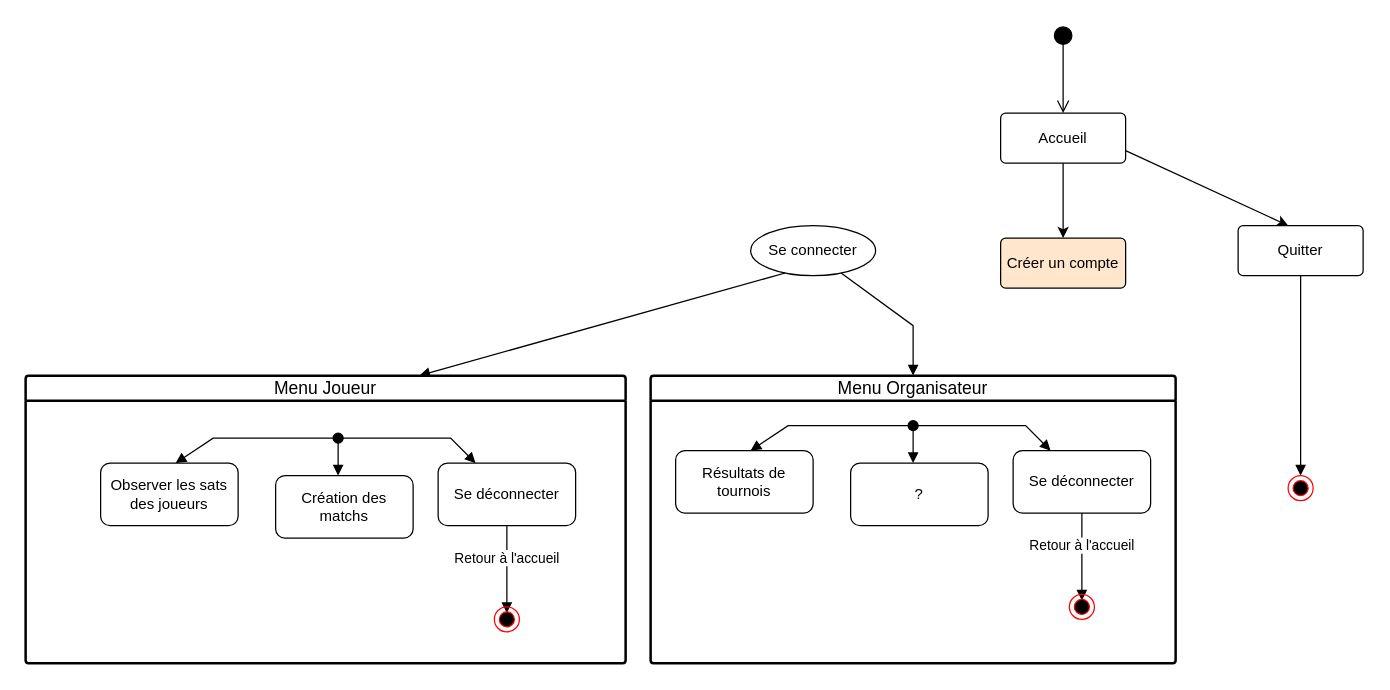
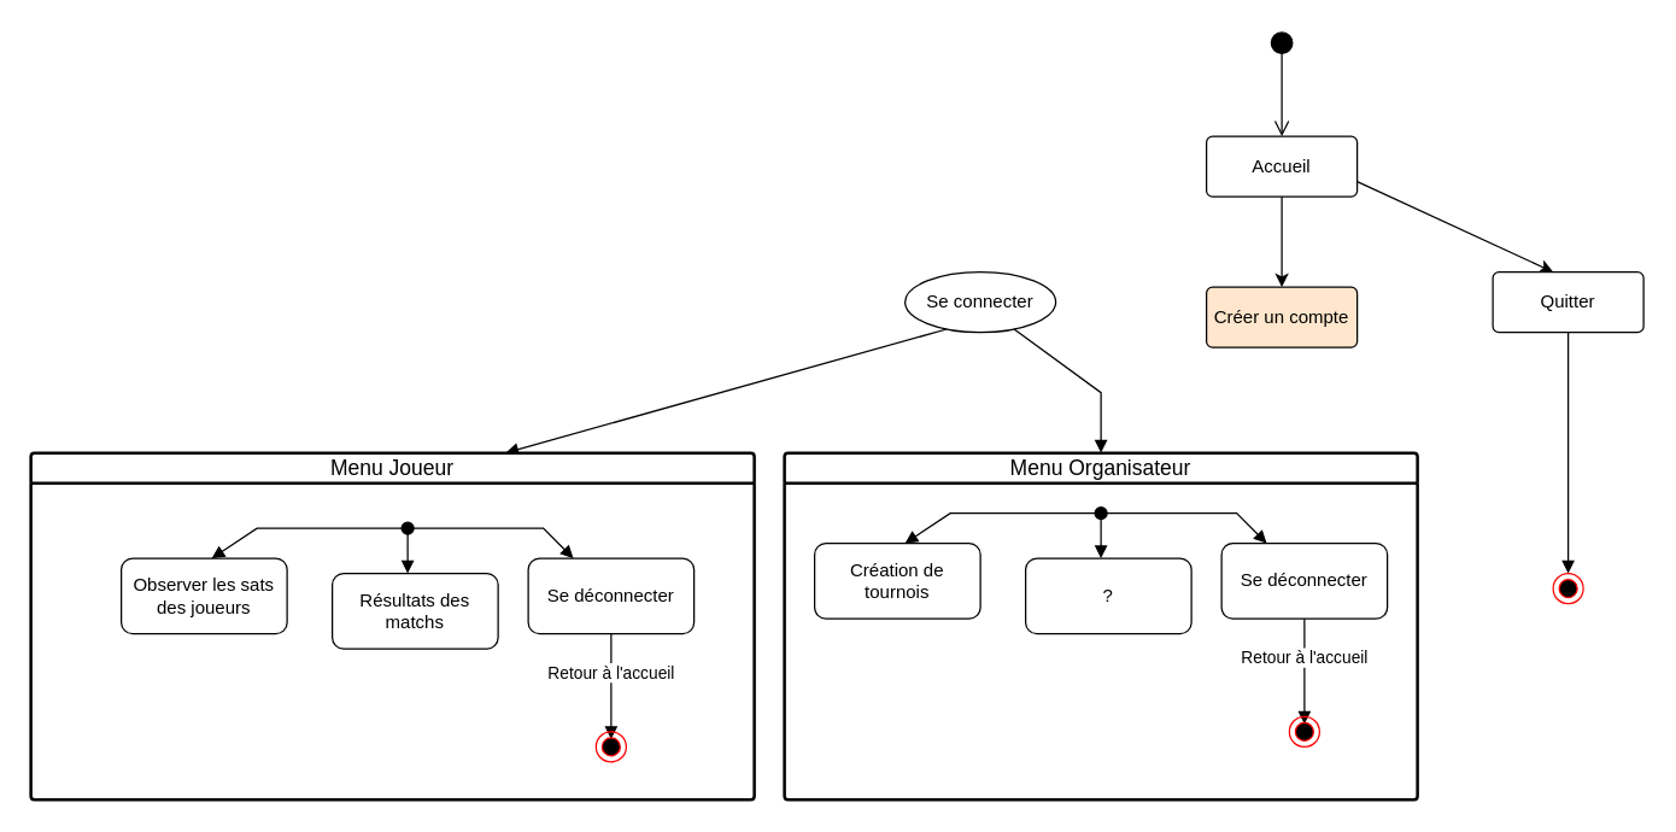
  <mxCell id="0" />
  <mxCell id="1" parent="0" />
  <mxCell id="2" value="" style="html=1;verticalAlign=bottom;startArrow=circle;startFill=1;endArrow=open;startSize=6;endSize=8;curved=0;rounded=0;" edge="1" parent="1"><mxGeometry width="80" relative="1" as="geometry"><mxPoint x="850" y="20" as="sourcePoint" /><mxPoint x="850" y="90" as="targetPoint" /></mxGeometry></mxCell>
  <mxCell id="3" value="Accueil" style="rounded=1;arcSize=10;whiteSpace=wrap;html=1;align=center;" vertex="1" parent="1"><mxGeometry x="800" y="90" width="100" height="40" as="geometry" /></mxCell>
  <mxCell id="4" value="" style="endArrow=classic;html=1;rounded=0;exitX=1;exitY=0.75;exitDx=0;exitDy=0;" edge="1" parent="1" source="3"><mxGeometry width="50" height="50" relative="1" as="geometry"><mxPoint x="1010" y="170" as="sourcePoint" /><mxPoint x="1030" y="180" as="targetPoint" /></mxGeometry></mxCell>
  <mxCell id="5" value="" style="endArrow=classic;html=1;rounded=0;exitX=0.5;exitY=1;exitDx=0;exitDy=0;" edge="1" parent="1" source="3"><mxGeometry width="50" height="50" relative="1" as="geometry"><mxPoint x="780" y="340" as="sourcePoint" /><mxPoint x="850" y="190" as="targetPoint" /></mxGeometry></mxCell>
  <mxCell id="6" value="Se connecter" style="ellipse;arcSize=10;whiteSpace=wrap;html=1;align=center;" vertex="1" parent="1"><mxGeometry x="600" y="180" width="100" height="40" as="geometry" /></mxCell>
  <mxCell id="7" value="Créer un compte" style="rounded=1;arcSize=10;whiteSpace=wrap;html=1;align=center;fillColor=#ffe6cc;" vertex="1" parent="1"><mxGeometry x="800" y="190" width="100" height="40" as="geometry" /></mxCell>
  <mxCell id="8" value="Quitter" style="rounded=1;arcSize=10;whiteSpace=wrap;html=1;align=center;" vertex="1" parent="1"><mxGeometry x="990" y="180" width="100" height="40" as="geometry" /></mxCell>
  <mxCell id="9" value="" style="html=1;verticalAlign=bottom;endArrow=block;curved=0;rounded=0;exitX=0.5;exitY=1;exitDx=0;exitDy=0;" edge="1" parent="1" source="8"><mxGeometry width="80" relative="1" as="geometry"><mxPoint x="770" y="310" as="sourcePoint" /><mxPoint x="1040" y="380" as="targetPoint" /></mxGeometry></mxCell>
  <mxCell id="10" value="" style="ellipse;html=1;shape=endState;fillColor=#000000;strokeColor=#ff0000;" vertex="1" parent="1"><mxGeometry x="1030" y="380" width="20" height="20" as="geometry" /></mxCell>
  <mxCell id="11" value="" style="html=1;verticalAlign=bottom;endArrow=block;curved=0;rounded=0;exitX=0.25;exitY=1;exitDx=0;exitDy=0;entryX=0.5;entryY=0;entryDx=0;entryDy=0;" edge="1" parent="1" source="6"><mxGeometry width="80" relative="1" as="geometry"><mxPoint x="770" y="310" as="sourcePoint" /><mxPoint x="335" y="300" as="targetPoint" /></mxGeometry></mxCell>
  <mxCell id="12" value="Menu Joueur" style="swimlane;childLayout=stackLayout;horizontal=1;startSize=20;horizontalStack=0;rounded=1;fontSize=14;fontStyle=0;strokeWidth=2;resizeParent=0;resizeLast=1;shadow=0;dashed=0;align=center;arcSize=4;whiteSpace=wrap;html=1;movable=0;resizable=0;rotatable=0;deletable=0;editable=0;locked=1;connectable=0;" vertex="1" parent="1"><mxGeometry x="20" y="300" width="480" height="230" as="geometry" /></mxCell>
  <mxCell id="13" value="" style="html=1;verticalAlign=bottom;endArrow=block;curved=0;rounded=0;exitX=0.75;exitY=1;exitDx=0;exitDy=0;" edge="1" parent="1" source="6"><mxGeometry width="80" relative="1" as="geometry"><mxPoint x="720" y="310" as="sourcePoint" /><mxPoint x="730" y="300" as="targetPoint" /><Array as="points"><mxPoint x="730" y="260" /></Array></mxGeometry></mxCell>
  <mxCell id="14" value="Menu Organisateur" style="swimlane;childLayout=stackLayout;horizontal=1;startSize=20;horizontalStack=0;rounded=1;fontSize=14;fontStyle=0;strokeWidth=2;resizeParent=0;resizeLast=1;shadow=0;dashed=0;align=center;arcSize=4;whiteSpace=wrap;html=1;movable=0;resizable=0;rotatable=0;deletable=0;editable=0;locked=1;connectable=0;" vertex="1" parent="1"><mxGeometry x="520" y="300" width="420" height="230" as="geometry" /></mxCell>
  <mxCell id="15" value="" style="html=1;verticalAlign=bottom;startArrow=oval;startFill=1;endArrow=block;startSize=8;curved=0;rounded=0;" edge="1" parent="1"><mxGeometry width="60" relative="1" as="geometry"><mxPoint x="270" y="350" as="sourcePoint" /><mxPoint x="140" y="370" as="targetPoint" /><Array as="points"><mxPoint x="170" y="350" /></Array></mxGeometry></mxCell>
  <mxCell id="16" value="" style="html=1;verticalAlign=bottom;endArrow=block;curved=0;rounded=0;" edge="1" parent="1"><mxGeometry width="80" relative="1" as="geometry"><mxPoint x="270" y="350" as="sourcePoint" /><mxPoint x="270" y="380" as="targetPoint" /></mxGeometry></mxCell>
  <mxCell id="17" value="" style="html=1;verticalAlign=bottom;endArrow=block;curved=0;rounded=0;" edge="1" parent="1"><mxGeometry width="80" relative="1" as="geometry"><mxPoint x="270" y="350" as="sourcePoint" /><mxPoint x="380" y="370" as="targetPoint" /><Array as="points"><mxPoint x="360" y="350" /></Array></mxGeometry></mxCell>
  <mxCell id="18" value="Observer les sats des joueurs" style="rounded=1;whiteSpace=wrap;html=1;" vertex="1" parent="1"><mxGeometry x="80" y="370" width="110" height="50" as="geometry" /></mxCell>
  <mxCell id="19" value="Se déconnecter" style="rounded=1;whiteSpace=wrap;html=1;" vertex="1" parent="1"><mxGeometry x="350" y="370" width="110" height="50" as="geometry" /></mxCell>
- <mxCell id="20" value="Création des matchs" style="rounded=1;whiteSpace=wrap;html=1;" vertex="1" parent="1"><mxGeometry x="220" y="380" width="110" height="50" as="geometry" /></mxCell>
+ <mxCell id="20" value="Résultats des matchs" style="rounded=1;whiteSpace=wrap;html=1;" vertex="1" parent="1"><mxGeometry x="220" y="380" width="110" height="50" as="geometry" /></mxCell>
  <mxCell id="21" value="Retour à l'accueil" style="html=1;verticalAlign=bottom;endArrow=block;curved=0;rounded=0;exitX=0.5;exitY=1;exitDx=0;exitDy=0;" edge="1" parent="1" source="19"><mxGeometry width="80" relative="1" as="geometry"><mxPoint x="380" y="460" as="sourcePoint" /><mxPoint x="405" y="490" as="targetPoint" /></mxGeometry></mxCell>
  <mxCell id="22" value="" style="ellipse;html=1;shape=endState;fillColor=#000000;strokeColor=#ff0000;" vertex="1" parent="1"><mxGeometry x="395" y="485" width="20" height="20" as="geometry" /></mxCell>
  <mxCell id="23" value="" style="html=1;verticalAlign=bottom;startArrow=oval;startFill=1;endArrow=block;startSize=8;curved=0;rounded=0;" edge="1" parent="1"><mxGeometry width="60" relative="1" as="geometry"><mxPoint x="730" y="340" as="sourcePoint" /><mxPoint x="600" y="360" as="targetPoint" /><Array as="points"><mxPoint x="630" y="340" /></Array></mxGeometry></mxCell>
  <mxCell id="24" value="" style="html=1;verticalAlign=bottom;endArrow=block;curved=0;rounded=0;" edge="1" parent="1"><mxGeometry width="80" relative="1" as="geometry"><mxPoint x="730" y="340" as="sourcePoint" /><mxPoint x="730" y="370" as="targetPoint" /></mxGeometry></mxCell>
  <mxCell id="25" value="" style="html=1;verticalAlign=bottom;endArrow=block;curved=0;rounded=0;" edge="1" parent="1"><mxGeometry width="80" relative="1" as="geometry"><mxPoint x="730" y="340" as="sourcePoint" /><mxPoint x="840" y="360" as="targetPoint" /><Array as="points"><mxPoint x="820" y="340" /></Array></mxGeometry></mxCell>
- <mxCell id="26" value="Résultats de tournois" style="rounded=1;whiteSpace=wrap;html=1;" vertex="1" parent="1"><mxGeometry x="540" y="360" width="110" height="50" as="geometry" /></mxCell>
+ <mxCell id="26" value="Création de tournois" style="rounded=1;whiteSpace=wrap;html=1;" vertex="1" parent="1"><mxGeometry x="540" y="360" width="110" height="50" as="geometry" /></mxCell>
  <mxCell id="27" value="Se déconnecter" style="rounded=1;whiteSpace=wrap;html=1;" vertex="1" parent="1"><mxGeometry x="810" y="360" width="110" height="50" as="geometry" /></mxCell>
  <mxCell id="28" value="?" style="rounded=1;whiteSpace=wrap;html=1;" vertex="1" parent="1"><mxGeometry x="680" y="370" width="110" height="50" as="geometry" /></mxCell>
  <mxCell id="29" value="Retour à l'accueil" style="html=1;verticalAlign=bottom;endArrow=block;curved=0;rounded=0;exitX=0.5;exitY=1;exitDx=0;exitDy=0;" edge="1" parent="1" source="27"><mxGeometry width="80" relative="1" as="geometry"><mxPoint x="840" y="450" as="sourcePoint" /><mxPoint x="865" y="480" as="targetPoint" /></mxGeometry></mxCell>
  <mxCell id="30" value="" style="ellipse;html=1;shape=endState;fillColor=#000000;strokeColor=#ff0000;" vertex="1" parent="1"><mxGeometry x="855" y="475" width="20" height="20" as="geometry" /></mxCell>
